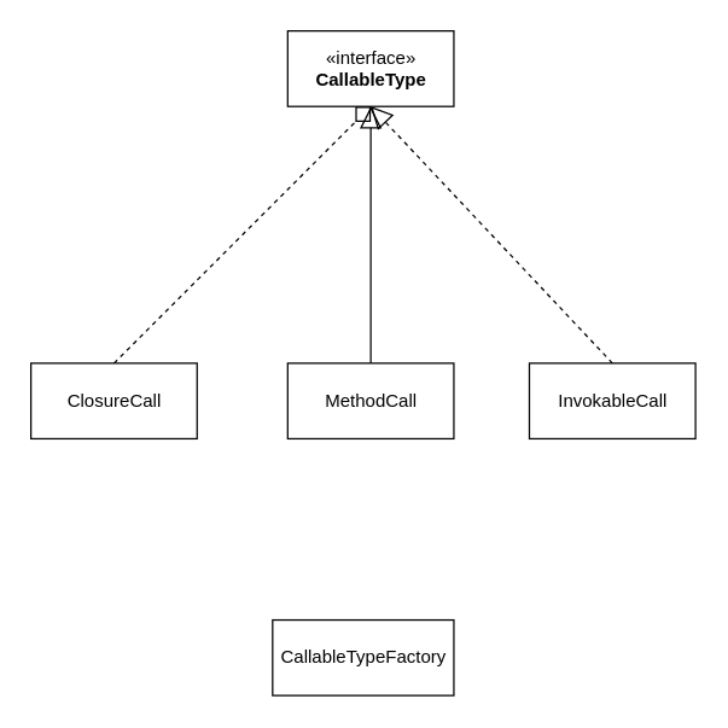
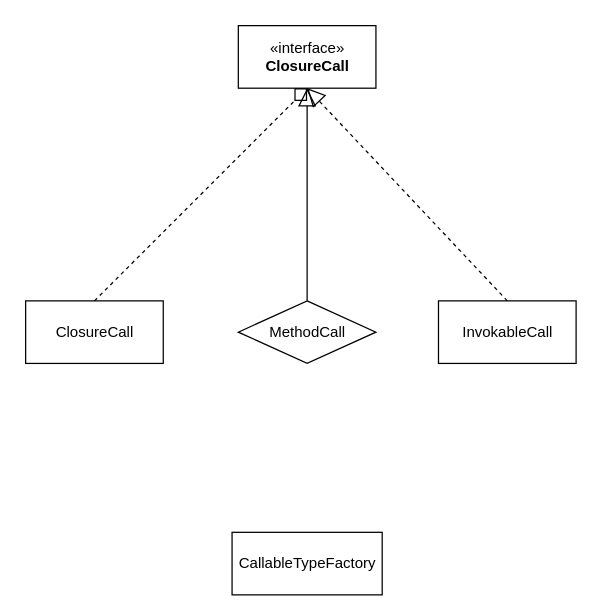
  <mxCell id="0" />
  <mxCell id="1" parent="0" />
- <mxCell id="2" value="«interface»&lt;br&gt;&lt;b&gt;CallableType&lt;/b&gt;" style="html=1;" vertex="1" parent="1"><mxGeometry x="190" y="20" width="110" height="50" as="geometry" /></mxCell>
+ <mxCell id="2" value="«interface»&lt;br&gt;&lt;b&gt;ClosureCall&lt;/b&gt;" style="html=1;" vertex="1" parent="1"><mxGeometry x="190" y="20" width="110" height="50" as="geometry" /></mxCell>
  <mxCell id="3" value="InvokableCall" style="html=1;" vertex="1" parent="1"><mxGeometry x="350" y="240" width="110" height="50" as="geometry" /></mxCell>
- <mxCell id="4" value="MethodCall" style="html=1;" vertex="1" parent="1"><mxGeometry x="190" y="240" width="110" height="50" as="geometry" /></mxCell>
+ <mxCell id="4" value="MethodCall" style="rhombus;html=1;" vertex="1" parent="1"><mxGeometry x="190" y="240" width="110" height="50" as="geometry" /></mxCell>
  <mxCell id="5" value="ClosureCall" style="html=1;" vertex="1" parent="1"><mxGeometry x="20" y="240" width="110" height="50" as="geometry" /></mxCell>
  <mxCell id="6" value="" style="endArrow=block;dashed=0;endFill=0;endSize=12;html=1;exitX=0.5;exitY=0;exitDx=0;exitDy=0;" edge="1" parent="1" source="4" target="2"><mxGeometry width="160" relative="1" as="geometry"><mxPoint x="200" y="270" as="sourcePoint" /><mxPoint x="360" y="270" as="targetPoint" /></mxGeometry></mxCell>
  <mxCell id="7" value="" style="endArrow=block;dashed=1;endFill=0;endSize=12;html=1;entryX=0.5;entryY=1;entryDx=0;entryDy=0;exitX=0.5;exitY=0;exitDx=0;exitDy=0;" edge="1" parent="1" source="3" target="2"><mxGeometry width="160" relative="1" as="geometry"><mxPoint x="210" y="280" as="sourcePoint" /><mxPoint x="370" y="280" as="targetPoint" /></mxGeometry></mxCell>
  <mxCell id="8" value="" style="endArrow=diamond;dashed=1;endFill=0;endSize=12;html=1;entryX=0.5;entryY=1;entryDx=0;entryDy=0;exitX=0.5;exitY=0;exitDx=0;exitDy=0;" edge="1" parent="1" source="5" target="2"><mxGeometry width="160" relative="1" as="geometry"><mxPoint x="220" y="290" as="sourcePoint" /><mxPoint x="380" y="290" as="targetPoint" /></mxGeometry></mxCell>
- <mxCell id="9" value="CallableTypeFactory" style="html=1;" vertex="1" parent="1"><mxGeometry x="180" y="410" width="120" height="50" as="geometry" /></mxCell>
+ <mxCell id="9" value="CallableTypeFactory" style="html=1;" vertex="1" parent="1"><mxGeometry x="185" y="425" width="120" height="50" as="geometry" /></mxCell>
